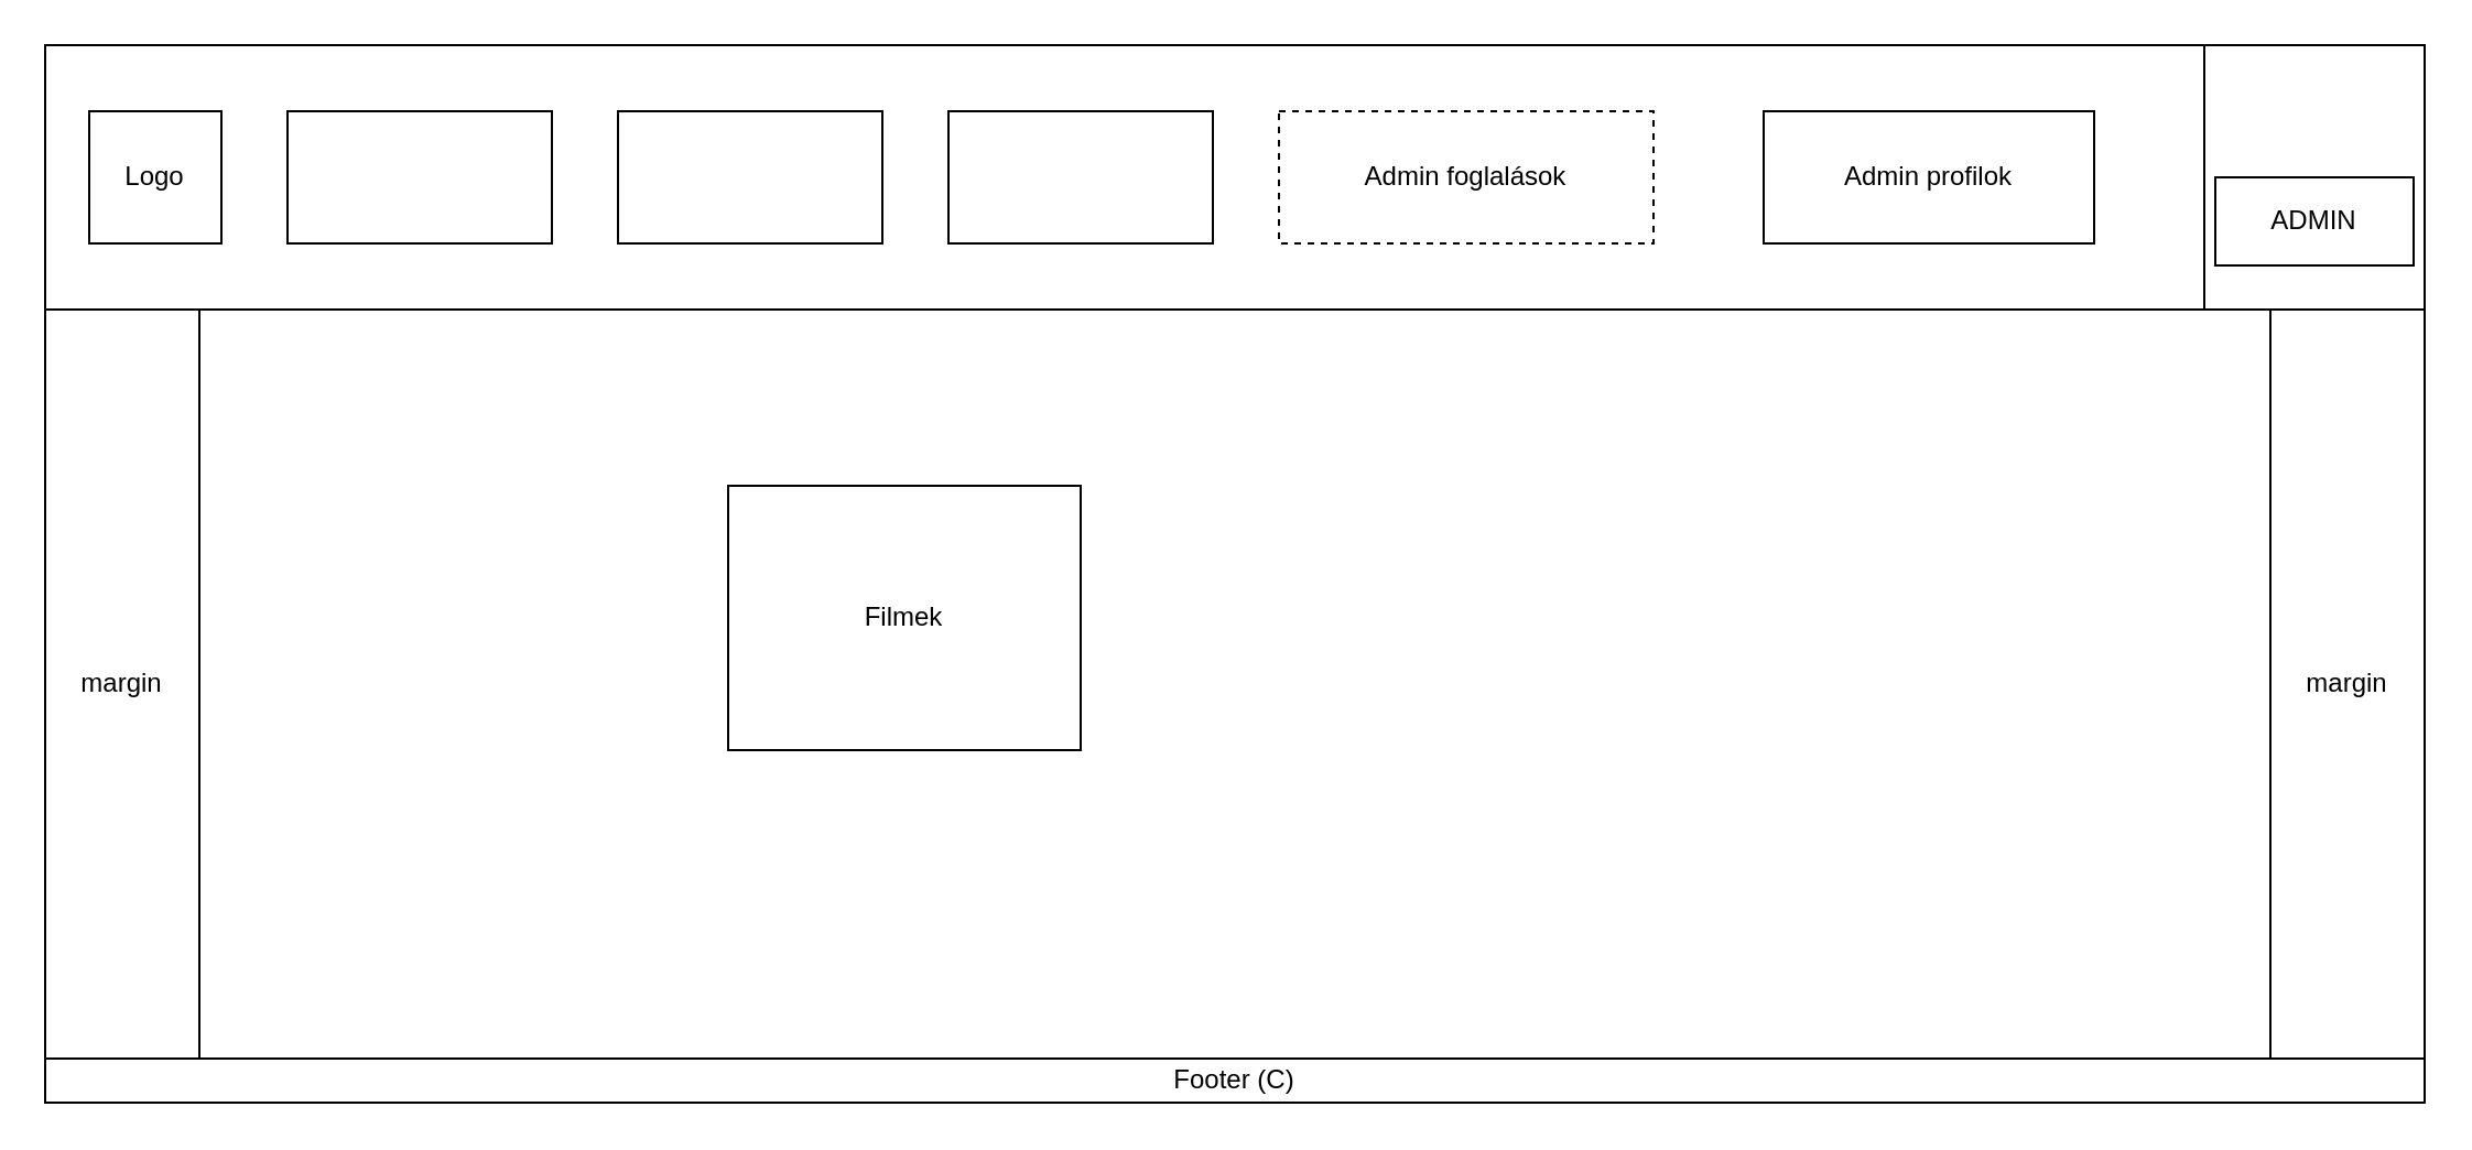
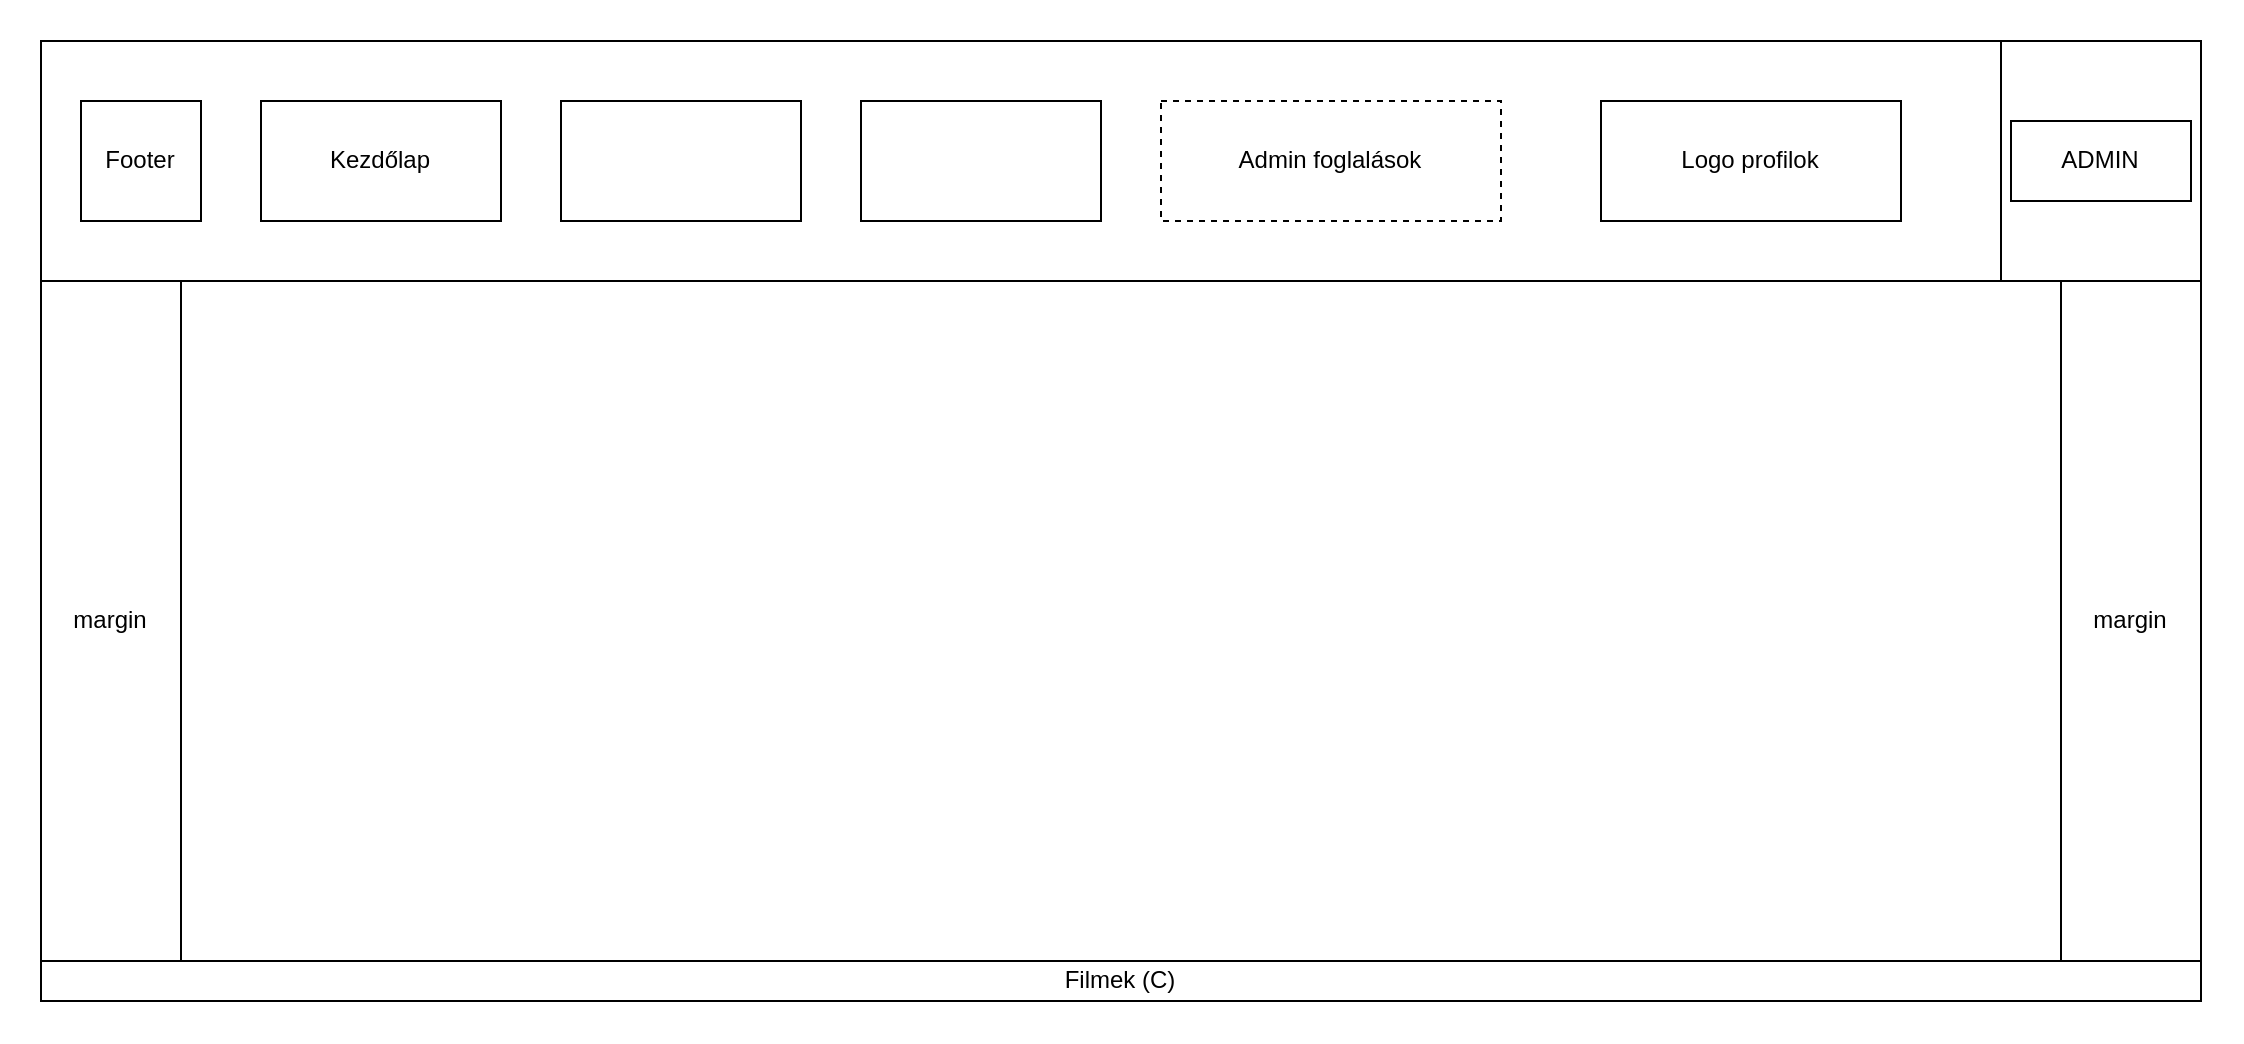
  <mxCell id="0" />
  <mxCell id="1" parent="0" />
  <mxCell id="2" value="" style="rounded=0;whiteSpace=wrap;html=1;" vertex="1" parent="1"><mxGeometry x="20" y="20" width="1080" height="480" as="geometry" /></mxCell>
  <mxCell id="3" value="" style="rounded=0;whiteSpace=wrap;html=1;" vertex="1" parent="1"><mxGeometry x="20" y="20" width="1080" height="120" as="geometry" /></mxCell>
  <mxCell id="4" style="edgeStyle=orthogonalEdgeStyle;rounded=0;orthogonalLoop=1;jettySize=auto;html=1;exitX=0.5;exitY=0;exitDx=0;exitDy=0;" edge="1" parent="1" source="5"><mxGeometry relative="1" as="geometry"><mxPoint x="560" y="480" as="targetPoint" /></mxGeometry></mxCell>
  <mxCell id="5" value="" style="rounded=0;whiteSpace=wrap;html=1;" vertex="1" parent="1"><mxGeometry x="20" y="480" width="1080" height="20" as="geometry" /></mxCell>
  <mxCell id="6" value="" style="rounded=0;whiteSpace=wrap;html=1;" vertex="1" parent="1"><mxGeometry x="1000" y="20" width="100" height="120" as="geometry" /></mxCell>
  <mxCell id="7" value="" style="rounded=0;whiteSpace=wrap;html=1;" vertex="1" parent="1"><mxGeometry x="130" y="50" width="120" height="60" as="geometry" /></mxCell>
  <mxCell id="8" value="" style="rounded=0;whiteSpace=wrap;html=1;" vertex="1" parent="1"><mxGeometry x="280" y="50" width="120" height="60" as="geometry" /></mxCell>
  <mxCell id="9" value="" style="rounded=0;whiteSpace=wrap;html=1;" vertex="1" parent="1"><mxGeometry x="430" y="50" width="120" height="60" as="geometry" /></mxCell>
  <mxCell id="10" value="" style="rounded=0;whiteSpace=wrap;html=1;" vertex="1" parent="1"><mxGeometry x="90" y="140" width="940" height="340" as="geometry" /></mxCell>
+ <mxCell id="11" value="Kezdőlap" style="text;html=1;align=center;verticalAlign=middle;whiteSpace=wrap;rounded=0;" vertex="1" parent="1"><mxGeometry x="130" y="50" width="120" height="60" as="geometry" /></mxCell>
  <mxCell id="12" value="" style="rounded=0;whiteSpace=wrap;html=1;" vertex="1" parent="1"><mxGeometry x="40" y="50" width="60" height="60" as="geometry" /></mxCell>
- <mxCell id="13" value="&lt;div&gt;Logo&lt;/div&gt;" style="text;html=1;align=center;verticalAlign=middle;whiteSpace=wrap;rounded=0;" vertex="1" parent="1"><mxGeometry x="40" y="50" width="60" height="60" as="geometry" /></mxCell>
- <mxCell id="14" value="Footer (C)" style="text;html=1;align=center;verticalAlign=middle;whiteSpace=wrap;rounded=0;" vertex="1" parent="1"><mxGeometry x="20" y="480" width="1080" height="20" as="geometry" /></mxCell>
+ <mxCell id="13" value="&lt;div&gt;Footer&lt;/div&gt;" style="text;html=1;align=center;verticalAlign=middle;whiteSpace=wrap;rounded=0;" vertex="1" parent="1"><mxGeometry x="40" y="50" width="60" height="60" as="geometry" /></mxCell>
+ <mxCell id="14" value="Filmek (C)" style="text;html=1;align=center;verticalAlign=middle;whiteSpace=wrap;rounded=0;" vertex="1" parent="1"><mxGeometry x="20" y="480" width="1080" height="20" as="geometry" /></mxCell>
  <mxCell id="15" value="margin" style="text;html=1;align=center;verticalAlign=middle;whiteSpace=wrap;rounded=0;" vertex="1" parent="1"><mxGeometry x="20" y="140" width="70" height="340" as="geometry" /></mxCell>
  <mxCell id="16" value="margin" style="text;html=1;align=center;verticalAlign=middle;whiteSpace=wrap;rounded=0;" vertex="1" parent="1"><mxGeometry x="1030" y="140" width="70" height="340" as="geometry" /></mxCell>
- <mxCell id="17" value="ADMIN" style="rounded=0;whiteSpace=wrap;html=1;" vertex="1" parent="1"><mxGeometry x="1005" y="80" width="90" height="40" as="geometry" /></mxCell>
- <mxCell id="18" value="Admin profilok" style="rounded=0;whiteSpace=wrap;html=1;" vertex="1" parent="1"><mxGeometry x="800" y="50" width="150" height="60" as="geometry" /></mxCell>
- <mxCell id="19" value="Filmek" style="rounded=0;whiteSpace=wrap;html=1;" vertex="1" parent="1"><mxGeometry x="330" y="220" width="160" height="120" as="geometry" /></mxCell>
+ <mxCell id="17" value="ADMIN" style="rounded=0;whiteSpace=wrap;html=1;" vertex="1" parent="1"><mxGeometry x="1005" y="60" width="90" height="40" as="geometry" /></mxCell>
+ <mxCell id="18" value="Logo profilok" style="rounded=0;whiteSpace=wrap;html=1;" vertex="1" parent="1"><mxGeometry x="800" y="50" width="150" height="60" as="geometry" /></mxCell>
  <mxCell id="20" value="Admin foglalások" style="rounded=0;whiteSpace=wrap;html=1;dashed=1;" vertex="1" parent="1"><mxGeometry x="580" y="50" width="170" height="60" as="geometry" /></mxCell>
